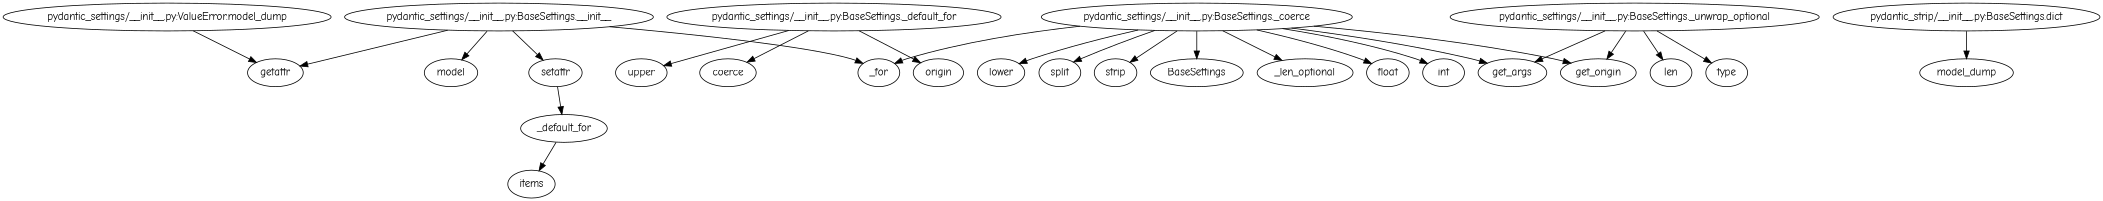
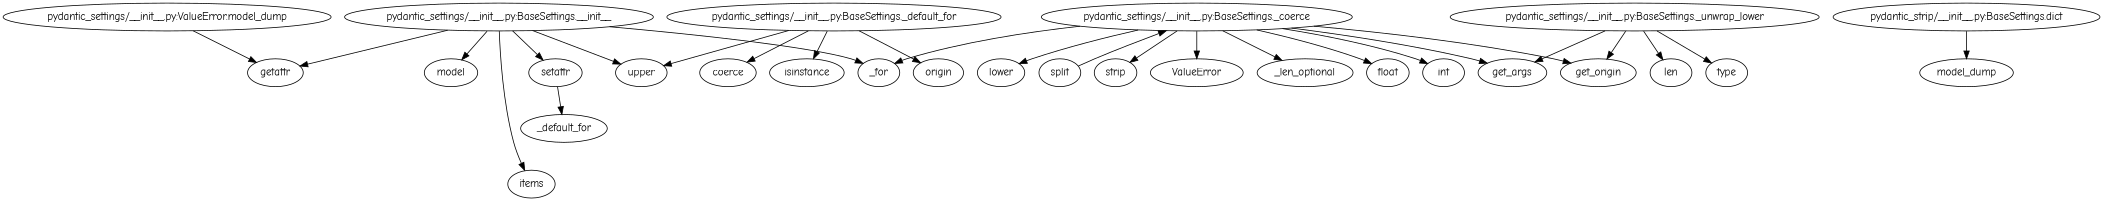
  digraph {
    fontname="Comic Neue"
    node [fontname="Comic Neue"]
    edge [fontname="Comic Neue"]
    n1 [label=_for]
    "pydantic_settings/__init__.py:BaseSettings.__init__"
    getattr
    n4 [label=model]
    items
    setattr
    upper
    _default_for
    "pydantic_settings/__init__.py:BaseSettings._default_for"
    n10 [label=coerce]
+   isinstance
    n12 [label=origin]
    "pydantic_settings/__init__.py:BaseSettings._coerce"
-   ValueError [label=BaseSettings]
+   ValueError
    n15 [label=_len_optional]
    float
    get_args
    get_origin
    int
    lower
    split
    strip
-   "pydantic_settings/__init__.py:BaseSettings._unwrap_optional"
+   "pydantic_settings/__init__.py:BaseSettings._unwrap_optional" [label="pydantic_settings/__init__.py:BaseSettings._unwrap_lower"]
    len
    type
    n26 [label="pydantic_settings/__init__.py:ValueError.model_dump"]
    n27 [label="pydantic_strip/__init__.py:BaseSettings.dict"]
    model_dump
    "pydantic_settings/__init__.py:BaseSettings.__init__" -> n1
    "pydantic_settings/__init__.py:BaseSettings.__init__" -> getattr
    "pydantic_settings/__init__.py:BaseSettings.__init__" -> n4
-   _default_for -> items
+   "pydantic_settings/__init__.py:BaseSettings.__init__" -> items
    "pydantic_settings/__init__.py:BaseSettings.__init__" -> setattr
+   "pydantic_settings/__init__.py:BaseSettings.__init__" -> upper
    setattr -> _default_for
    "pydantic_settings/__init__.py:BaseSettings._default_for" -> upper
    "pydantic_settings/__init__.py:BaseSettings._default_for" -> n10
+   "pydantic_settings/__init__.py:BaseSettings._default_for" -> isinstance
    "pydantic_settings/__init__.py:BaseSettings._default_for" -> n12
    "pydantic_settings/__init__.py:BaseSettings._coerce" -> n1
    "pydantic_settings/__init__.py:BaseSettings._coerce" -> ValueError
    "pydantic_settings/__init__.py:BaseSettings._coerce" -> n15
    "pydantic_settings/__init__.py:BaseSettings._coerce" -> float
    "pydantic_settings/__init__.py:BaseSettings._coerce" -> get_args
    "pydantic_settings/__init__.py:BaseSettings._coerce" -> get_origin
    "pydantic_settings/__init__.py:BaseSettings._coerce" -> int
    "pydantic_settings/__init__.py:BaseSettings._coerce" -> lower
-   "pydantic_settings/__init__.py:BaseSettings._coerce" -> split
+   split -> "pydantic_settings/__init__.py:BaseSettings._coerce"
    "pydantic_settings/__init__.py:BaseSettings._coerce" -> strip
    "pydantic_settings/__init__.py:BaseSettings._unwrap_optional" -> get_args
    "pydantic_settings/__init__.py:BaseSettings._unwrap_optional" -> get_origin
    "pydantic_settings/__init__.py:BaseSettings._unwrap_optional" -> len
    "pydantic_settings/__init__.py:BaseSettings._unwrap_optional" -> type
    n26 -> getattr
    n27 -> model_dump
  }
